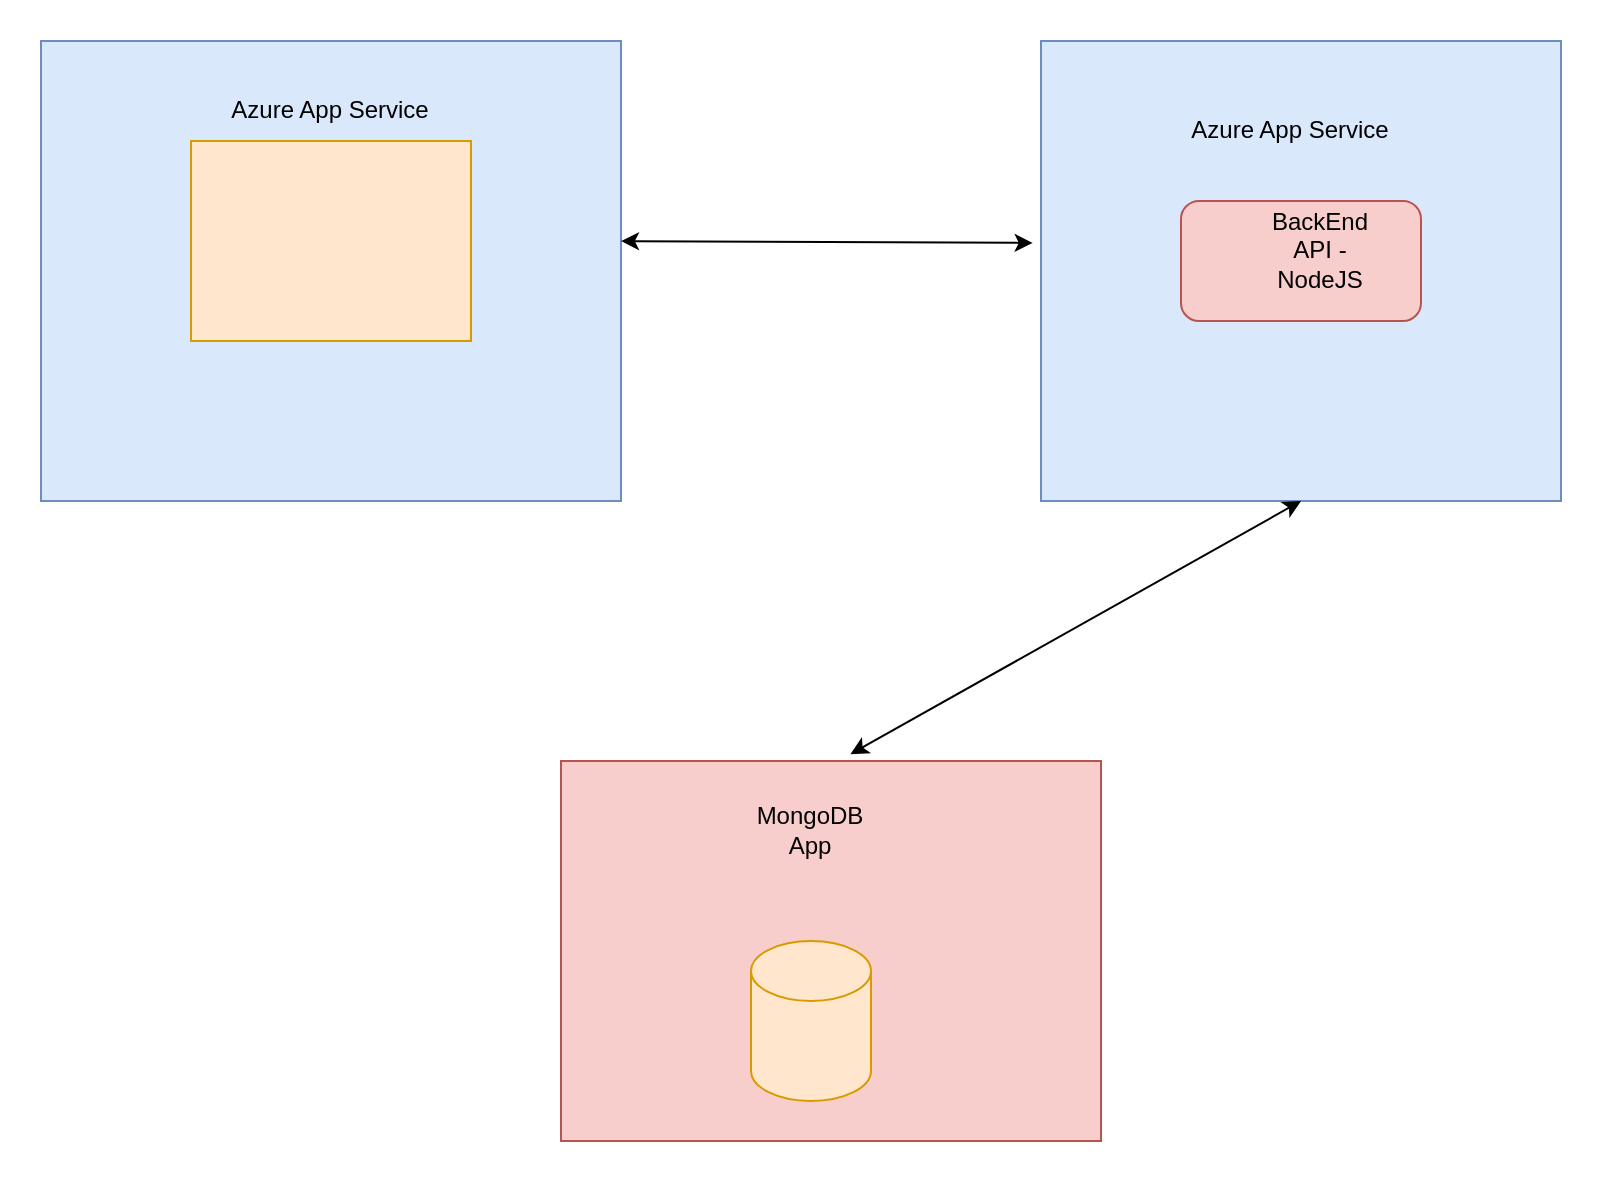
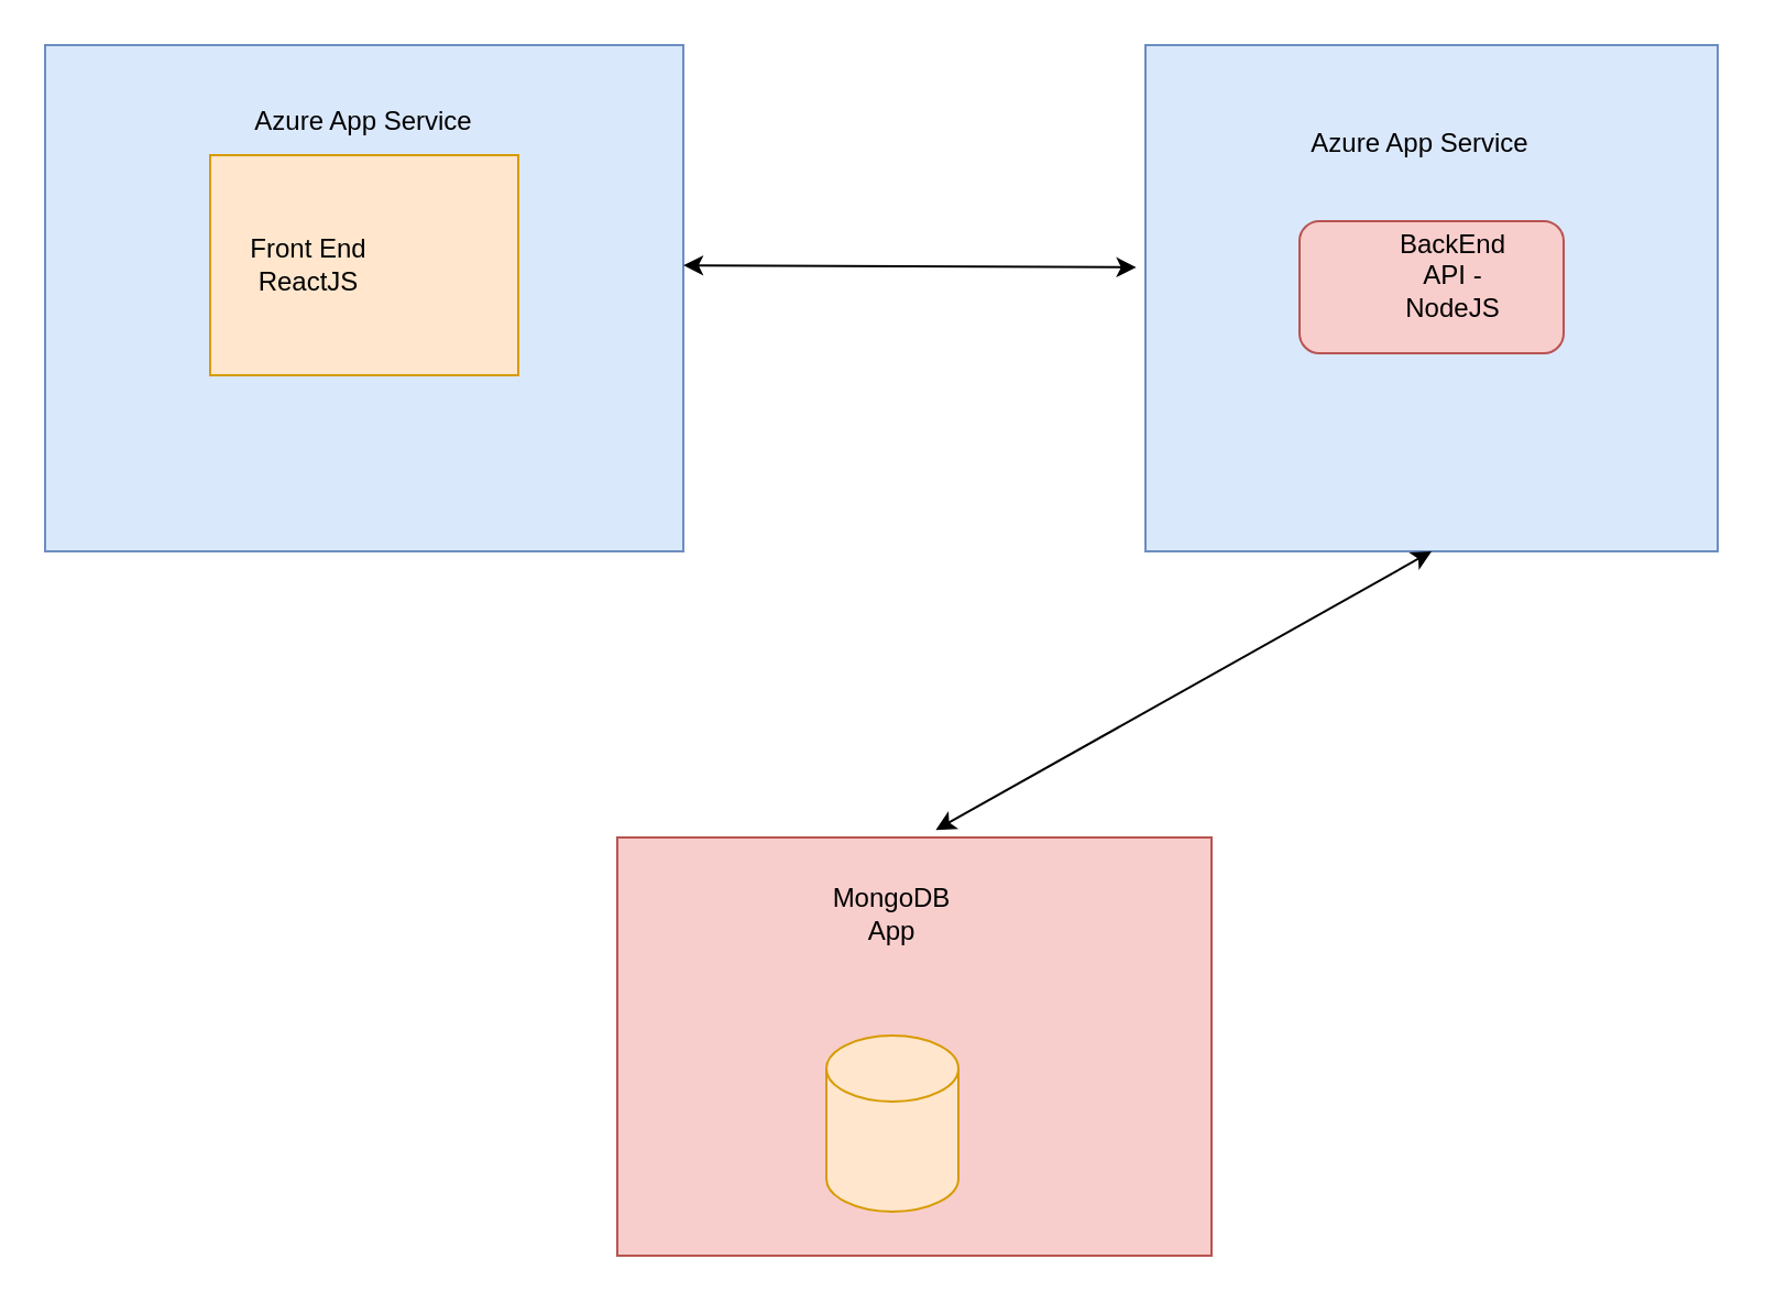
  <mxCell id="0" />
  <mxCell id="1" parent="0" />
  <mxCell id="2" value="" style="rounded=0;whiteSpace=wrap;html=1;fillColor=#dae8fc;strokeColor=#6c8ebf;" vertex="1" parent="1"><mxGeometry x="20" y="20" width="290" height="230" as="geometry" /></mxCell>
  <mxCell id="3" value="" style="rounded=0;whiteSpace=wrap;html=1;fillColor=#ffe6cc;strokeColor=#d79b00;" vertex="1" parent="1"><mxGeometry x="95" y="70" width="140" height="100" as="geometry" /></mxCell>
+ <mxCell id="4" value="Front End ReactJS" style="text;html=1;strokeColor=none;fillColor=none;align=center;verticalAlign=middle;whiteSpace=wrap;rounded=0;" vertex="1" parent="1"><mxGeometry x="110" y="105" width="60" height="30" as="geometry" /></mxCell>
  <mxCell id="5" value="Azure App Service" style="text;html=1;strokeColor=none;fillColor=none;align=center;verticalAlign=middle;whiteSpace=wrap;rounded=0;" vertex="1" parent="1"><mxGeometry x="110" y="40" width="110" height="30" as="geometry" /></mxCell>
  <mxCell id="6" value="" style="rounded=0;whiteSpace=wrap;html=1;fillColor=#dae8fc;strokeColor=#6c8ebf;" vertex="1" parent="1"><mxGeometry x="520" y="20" width="260" height="230" as="geometry" /></mxCell>
  <mxCell id="7" value="" style="rounded=1;whiteSpace=wrap;html=1;fillColor=#f8cecc;strokeColor=#b85450;" vertex="1" parent="1"><mxGeometry x="590" y="100" width="120" height="60" as="geometry" /></mxCell>
  <mxCell id="8" value="BackEnd API - NodeJS" style="text;html=1;strokeColor=none;fillColor=none;align=center;verticalAlign=middle;whiteSpace=wrap;rounded=0;" vertex="1" parent="1"><mxGeometry x="630" y="110" width="60" height="30" as="geometry" /></mxCell>
  <mxCell id="9" value="Azure App Service" style="text;html=1;strokeColor=none;fillColor=none;align=center;verticalAlign=middle;whiteSpace=wrap;rounded=0;" vertex="1" parent="1"><mxGeometry x="590" y="50" width="110" height="30" as="geometry" /></mxCell>
  <mxCell id="10" value="" style="rounded=0;whiteSpace=wrap;html=1;fillColor=#f8cecc;strokeColor=#b85450;" vertex="1" parent="1"><mxGeometry x="280" y="380" width="270" height="190" as="geometry" /></mxCell>
  <mxCell id="11" value="" style="shape=cylinder3;whiteSpace=wrap;html=1;boundedLbl=1;backgroundOutline=1;size=15;fillColor=#ffe6cc;strokeColor=#d79b00;" vertex="1" parent="1"><mxGeometry x="375" y="470" width="60" height="80" as="geometry" /></mxCell>
  <mxCell id="12" value="MongoDB App" style="text;html=1;strokeColor=none;fillColor=none;align=center;verticalAlign=middle;whiteSpace=wrap;rounded=0;" vertex="1" parent="1"><mxGeometry x="375" y="400" width="60" height="30" as="geometry" /></mxCell>
  <mxCell id="13" value="" style="endArrow=classic;startArrow=classic;html=1;rounded=0;exitX=1;exitY=0.435;exitDx=0;exitDy=0;exitPerimeter=0;entryX=-0.016;entryY=0.439;entryDx=0;entryDy=0;entryPerimeter=0;" edge="1" parent="1" source="2" target="6"><mxGeometry width="50" height="50" relative="1" as="geometry"><mxPoint x="380" y="170" as="sourcePoint" /><mxPoint x="430" y="120" as="targetPoint" /></mxGeometry></mxCell>
  <mxCell id="14" value="" style="endArrow=classic;startArrow=classic;html=1;rounded=0;entryX=0.5;entryY=1;entryDx=0;entryDy=0;exitX=0.536;exitY=-0.018;exitDx=0;exitDy=0;exitPerimeter=0;" edge="1" parent="1" source="10" target="6"><mxGeometry width="50" height="50" relative="1" as="geometry"><mxPoint x="600" y="310" as="sourcePoint" /><mxPoint x="650" y="260" as="targetPoint" /></mxGeometry></mxCell>
